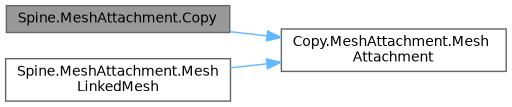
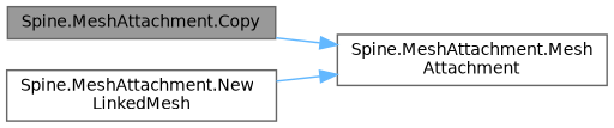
  digraph {
    rankdir=LR
    node [color=grey40 fillcolor=white fontname=Helvetica fontsize=10 shape=box style=filled]
    edge [color=steelblue1 fontname=Helvetica fontsize=10 labelfontname=Helvetica labelfontsize=10 style=solid]
    n1 [color=gray40 fillcolor=grey60 fontcolor=black height=0.2 label="Spine.MeshAttachment.Copy" width=0.4]
-   n2 [height=0.2 label="Copy.MeshAttachment.Mesh\lAttachment" width=0.4]
-   n3 [height=0.2 label="Spine.MeshAttachment.Mesh\lLinkedMesh" width=0.4]
+   n2 [height=0.2 label="Spine.MeshAttachment.Mesh\lAttachment" width=0.4]
+   n3 [height=0.2 label="Spine.MeshAttachment.New\lLinkedMesh" width=0.4]
    n1 -> n2
    n3 -> n2
  }
